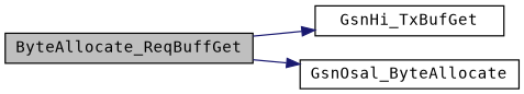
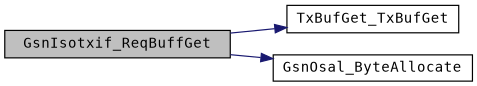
  digraph {
    fontname="DejaVu Sans Mono"
    rankdir=LR
    node [color=black fillcolor=white fontname="DejaVu Sans Mono" fontsize=12 shape=record style=filled]
    edge [color=midnightblue fontname="DejaVu Sans Mono" fontsize=12 labelfontname=FreeSans labelfontsize=12 style=solid]
-   n1 [fillcolor=grey75 fontcolor=black height=0.2 label=ByteAllocate_ReqBuffGet width=0.4]
-   n2 [height=0.2 label=GsnHi_TxBufGet width=0.4]
+   n1 [fillcolor=grey75 fontcolor=black height=0.2 label=GsnIsotxif_ReqBuffGet width=0.4]
+   n2 [height=0.2 label=TxBufGet_TxBufGet width=0.4]
    n3 [height=0.2 label=GsnOsal_ByteAllocate width=0.4]
    n1 -> n2
    n1 -> n3
  }
